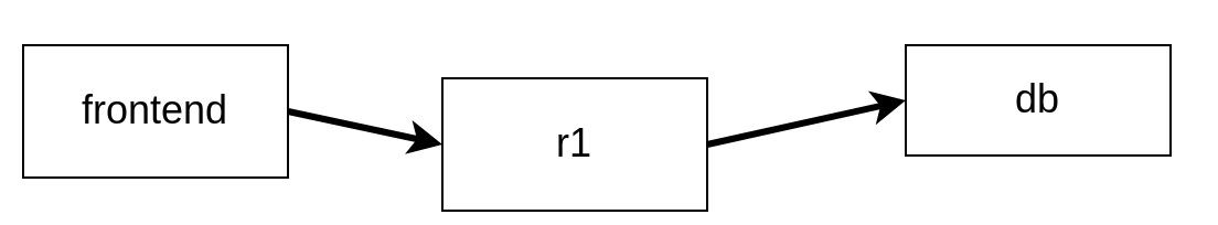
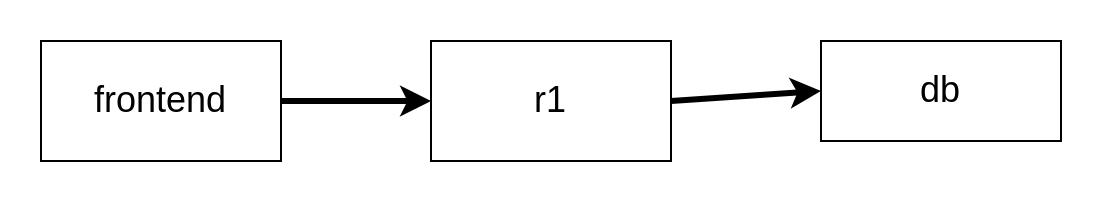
  <mxCell id="0" />
  <mxCell id="1" parent="0" />
- <mxCell id="2" value="&lt;font style=&quot;font-size: 18px;&quot;&gt;frontend&lt;/font&gt;" style="rounded=0;whiteSpace=wrap;html=1;" vertex="1" parent="1"><mxGeometry x="10" y="20" width="120" height="60" as="geometry" /></mxCell>
+ <mxCell id="2" value="&lt;font style=&quot;font-size: 18px;&quot;&gt;frontend&lt;/font&gt;" style="rounded=0;whiteSpace=wrap;html=1;" vertex="1" parent="1"><mxGeometry x="20" y="20" width="120" height="60" as="geometry" /></mxCell>
  <mxCell id="3" value="&lt;font style=&quot;font-size: 18px;&quot;&gt;db&lt;/font&gt;" style="rounded=0;whiteSpace=wrap;html=1;" vertex="1" parent="1"><mxGeometry x="410" y="20" width="120" height="50" as="geometry" /></mxCell>
- <mxCell id="4" value="&lt;font style=&quot;font-size: 18px;&quot;&gt;r1&lt;/font&gt;" style="rounded=0;whiteSpace=wrap;html=1;" vertex="1" parent="1"><mxGeometry x="200" y="35" width="120" height="60" as="geometry" /></mxCell>
+ <mxCell id="4" value="&lt;font style=&quot;font-size: 18px;&quot;&gt;r1&lt;/font&gt;" style="rounded=0;whiteSpace=wrap;html=1;" vertex="1" parent="1"><mxGeometry x="215" y="20" width="120" height="60" as="geometry" /></mxCell>
  <mxCell id="5" value="" style="endArrow=classic;html=1;rounded=0;entryX=0;entryY=0.5;entryDx=0;entryDy=0;exitX=1;exitY=0.5;exitDx=0;exitDy=0;strokeWidth=3;" edge="1" parent="1" source="2" target="4"><mxGeometry width="50" height="50" relative="1" as="geometry"><mxPoint x="190" y="120" as="sourcePoint" /><mxPoint x="240" y="70" as="targetPoint" /></mxGeometry></mxCell>
  <mxCell id="6" value="" style="endArrow=classic;html=1;rounded=0;entryX=0;entryY=0.5;entryDx=0;entryDy=0;exitX=1;exitY=0.5;exitDx=0;exitDy=0;strokeWidth=3;" edge="1" parent="1" source="4" target="3"><mxGeometry width="50" height="50" relative="1" as="geometry"><mxPoint x="190" y="120" as="sourcePoint" /><mxPoint x="240" y="70" as="targetPoint" /></mxGeometry></mxCell>
